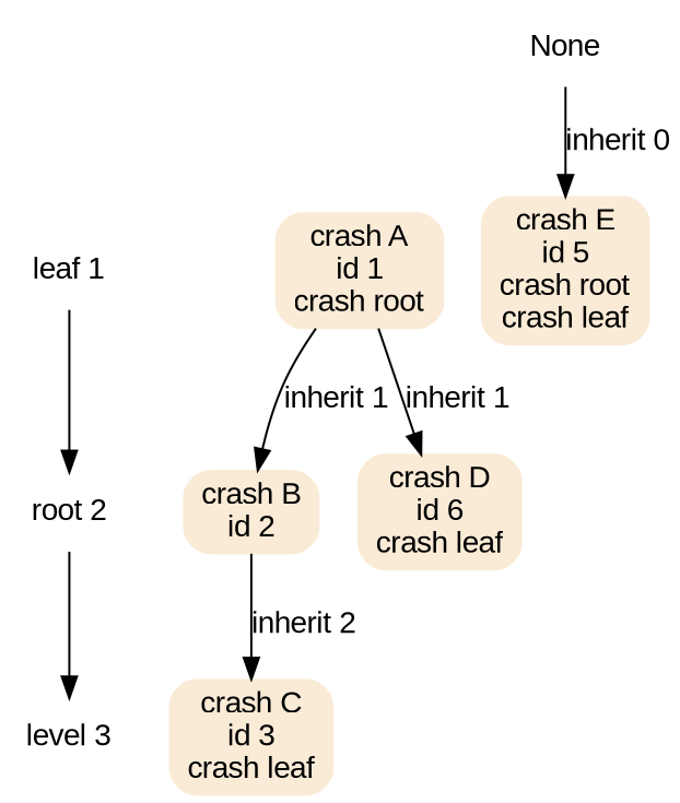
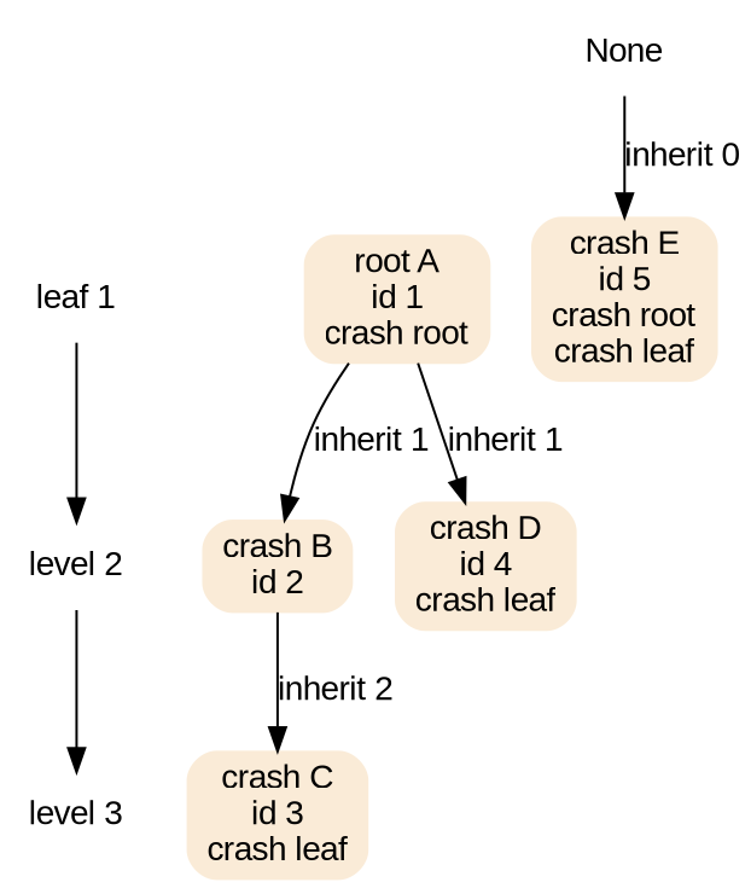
  digraph {
    fontname="Liberation Sans"
    node [fontname="Liberation Sans" shape=box color=AntiqueWhite style="rounded,filled"]
    edge [fontname="Liberation Sans"]
    n1 [label="leaf 1" shape=plaintext color="" style=""]
-   "level 2" [shape=plaintext label="root 2" color="" style=""]
+   "level 2" [shape=plaintext color="" style=""]
    "level 3" [shape=plaintext color="" style=""]
-   n4 [label="crash A\nid 1\ncrash root"]
+   n4 [label="root A\nid 1\ncrash root"]
    n5 [label="crash E\nid 5\ncrash root\ncrash leaf"]
    n6 [label="crash B\nid 2"]
-   n7 [label="crash D\nid 6\ncrash leaf"]
+   n7 [label="crash D\nid 4\ncrash leaf"]
    n8 [label="crash C\nid 3\ncrash leaf"]
    None [color=transparent]
    subgraph sub_1 {
      n1
      "level 2"
      "level 3"
    }
    subgraph sub_2 {
      rank=same
      n1
      n4
      n5
    }
    subgraph sub_3 {
      rank=same
      "level 2"
      n6
      n7
    }
    subgraph sub_4 {
      rank=same
      "level 3"
      n8
    }
    n1 -> "level 2"
    "level 2" -> "level 3"
    n4 -> n6 [label="inherit 1"]
    n4 -> n7 [label="inherit 1"]
    n6 -> n8 [label="inherit 2"]
    None -> n5 [label="inherit 0"]
  }
